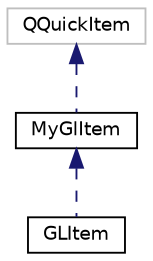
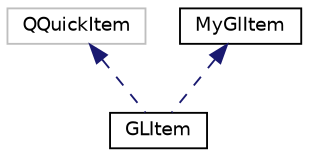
  digraph {
    rankdir=TB
    node [color=black fillcolor=white fontname=Helvetica fontsize=10 shape=record style=filled]
    edge [color=midnightblue dir=back fontname=Helvetica fontsize=10 labelfontname=Helvetica labelfontsize=10 style=dashed]
    n1 [color=grey75 height=0.2 label=QQuickItem width=0.4]
    n2 [height=0.2 label=GLItem width=0.4]
    n3 [height=0.2 label=MyGlItem width=0.4]
-   n1 -> n3
+   n1 -> n2
    n3 -> n2
  }
